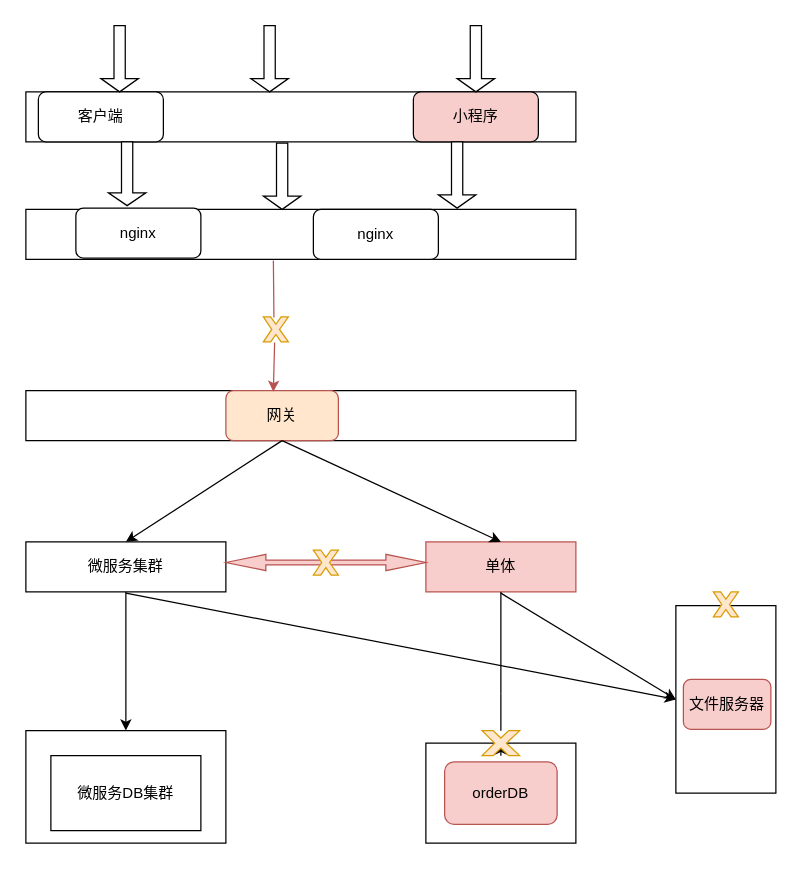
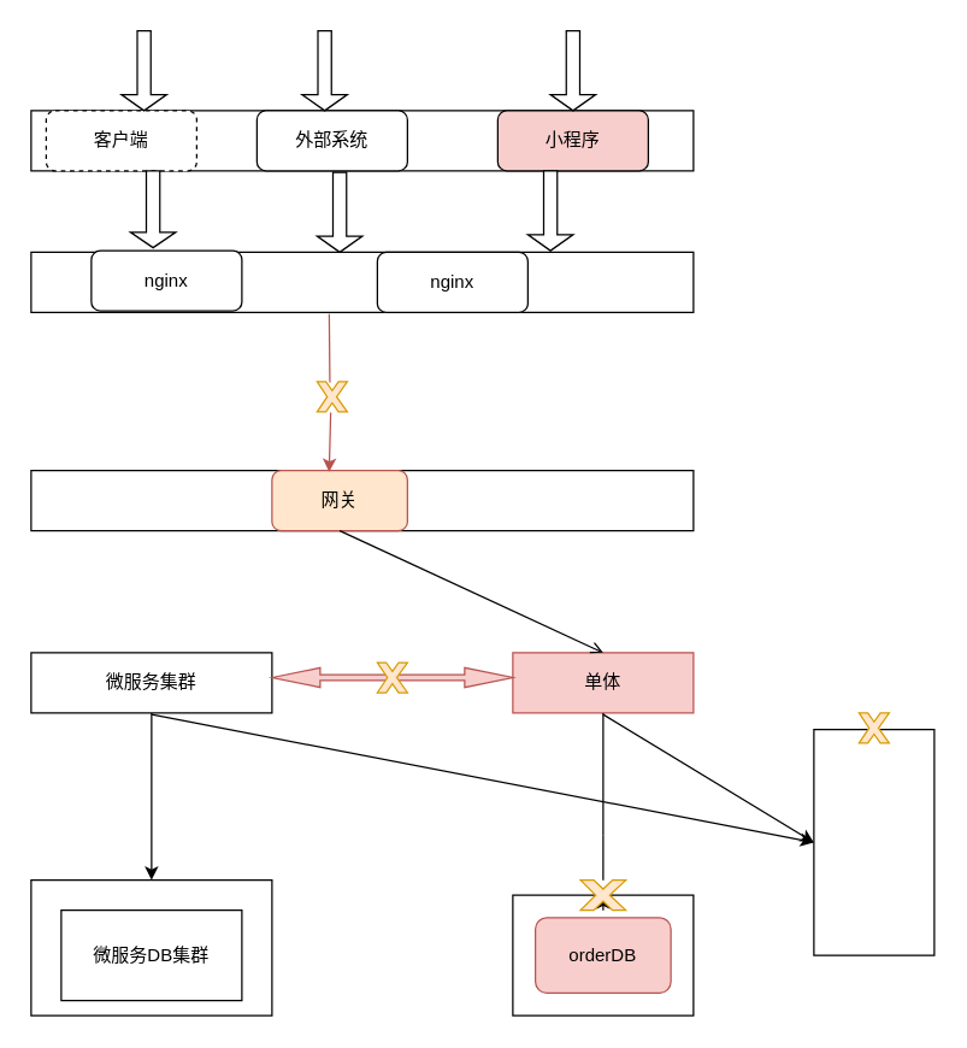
  <mxCell id="0" />
  <mxCell id="1" parent="0" />
  <mxCell id="2" value="" style="rounded=0;whiteSpace=wrap;html=1;" vertex="1" parent="1"><mxGeometry x="20" y="167" width="440" height="40" as="geometry" /></mxCell>
  <mxCell id="3" value="" style="rounded=0;whiteSpace=wrap;html=1;" vertex="1" parent="1"><mxGeometry x="20" y="73" width="440" height="40" as="geometry" /></mxCell>
  <mxCell id="4" value="" style="rounded=0;whiteSpace=wrap;html=1;" vertex="1" parent="1"><mxGeometry x="20" y="312" width="440" height="40" as="geometry" /></mxCell>
  <mxCell id="5" value="微服务集群" style="rounded=0;whiteSpace=wrap;html=1;" vertex="1" parent="1"><mxGeometry x="20" y="433" width="160" height="40" as="geometry" /></mxCell>
- <mxCell id="6" value="客户端" style="rounded=1;whiteSpace=wrap;html=1;" vertex="1" parent="1"><mxGeometry x="30" y="73" width="100" height="40" as="geometry" /></mxCell>
+ <mxCell id="6" value="客户端" style="rounded=1;whiteSpace=wrap;html=1;dashed=1;" vertex="1" parent="1"><mxGeometry x="30" y="73" width="100" height="40" as="geometry" /></mxCell>
+ <mxCell id="7" value="外部系统" style="rounded=1;whiteSpace=wrap;html=1;" vertex="1" parent="1"><mxGeometry x="170" y="73" width="100" height="40" as="geometry" /></mxCell>
  <mxCell id="8" value="nginx" style="rounded=1;whiteSpace=wrap;html=1;" vertex="1" parent="1"><mxGeometry x="60" y="166" width="100" height="40" as="geometry" /></mxCell>
  <mxCell id="9" value="网关" style="rounded=1;whiteSpace=wrap;html=1;fillColor=#ffe6cc;strokeColor=#b85450;" vertex="1" parent="1"><mxGeometry x="180" y="312" width="90" height="40" as="geometry" /></mxCell>
  <mxCell id="10" value="nginx" style="rounded=1;whiteSpace=wrap;html=1;" vertex="1" parent="1"><mxGeometry x="250" y="167" width="100" height="40" as="geometry" /></mxCell>
  <mxCell id="11" value="小程序" style="rounded=1;whiteSpace=wrap;html=1;fillColor=#f8cecc;" vertex="1" parent="1"><mxGeometry x="330" y="73" width="100" height="40" as="geometry" /></mxCell>
  <mxCell id="12" value="" style="endArrow=classic;html=1;rounded=0;exitX=0.45;exitY=1.025;exitDx=0;exitDy=0;exitPerimeter=0;entryX=0.422;entryY=0.025;entryDx=0;entryDy=0;entryPerimeter=0;startArrow=none;fillColor=#f8cecc;strokeColor=#b85450;" edge="1" parent="1" source="13" target="9"><mxGeometry width="50" height="50" relative="1" as="geometry"><mxPoint x="190" y="303" as="sourcePoint" /><mxPoint x="240" y="253" as="targetPoint" /></mxGeometry></mxCell>
  <mxCell id="13" value="" style="verticalLabelPosition=bottom;verticalAlign=top;html=1;shape=mxgraph.basic.x;fillColor=#ffe6cc;strokeColor=#d79b00;" vertex="1" parent="1"><mxGeometry x="210" y="253" width="20" height="20" as="geometry" /></mxCell>
  <mxCell id="14" value="" style="endArrow=none;html=1;rounded=0;exitX=0.45;exitY=1.025;exitDx=0;exitDy=0;exitPerimeter=0;entryX=0.422;entryY=0.025;entryDx=0;entryDy=0;entryPerimeter=0;fillColor=#f8cecc;strokeColor=#b85450;" edge="1" parent="1" source="2" target="13"><mxGeometry width="50" height="50" relative="1" as="geometry"><mxPoint x="218" y="194" as="sourcePoint" /><mxPoint x="217.98" y="313" as="targetPoint" /></mxGeometry></mxCell>
  <mxCell id="15" value="单体" style="rounded=0;whiteSpace=wrap;html=1;fillColor=#f8cecc;strokeColor=#b85450;" vertex="1" parent="1"><mxGeometry x="340" y="433" width="120" height="40" as="geometry" /></mxCell>
  <mxCell id="16" value="" style="shape=doubleArrow;whiteSpace=wrap;html=1;fillColor=#f8cecc;strokeColor=#b85450;" vertex="1" parent="1"><mxGeometry x="180" y="443" width="160" height="13" as="geometry" /></mxCell>
  <mxCell id="17" value="" style="verticalLabelPosition=bottom;verticalAlign=top;html=1;shape=mxgraph.basic.x;fillColor=#ffe6cc;strokeColor=#d79b00;" vertex="1" parent="1"><mxGeometry x="250" y="439.5" width="20" height="20" as="geometry" /></mxCell>
- <mxCell id="18" value="" style="endArrow=classic;html=1;rounded=0;exitX=0.5;exitY=1;exitDx=0;exitDy=0;entryX=0.5;entryY=0;entryDx=0;entryDy=0;" edge="1" parent="1" source="9" target="5"><mxGeometry width="50" height="50" relative="1" as="geometry"><mxPoint x="210" y="424" as="sourcePoint" /><mxPoint x="260" y="374" as="targetPoint" /></mxGeometry></mxCell>
- <mxCell id="19" value="" style="endArrow=classic;html=1;rounded=0;exitX=0.5;exitY=1;exitDx=0;exitDy=0;entryX=0.5;entryY=0;entryDx=0;entryDy=0;" edge="1" parent="1" source="9" target="15"><mxGeometry width="50" height="50" relative="1" as="geometry"><mxPoint x="235" y="362" as="sourcePoint" /><mxPoint x="110" y="443" as="targetPoint" /></mxGeometry></mxCell>
+ <mxCell id="19" value="" style="endArrow=open;html=1;rounded=0;exitX=0.5;exitY=1;exitDx=0;exitDy=0;entryX=0.5;entryY=0;entryDx=0;entryDy=0;" edge="1" parent="1" source="9" target="15"><mxGeometry width="50" height="50" relative="1" as="geometry"><mxPoint x="235" y="362" as="sourcePoint" /><mxPoint x="110" y="443" as="targetPoint" /></mxGeometry></mxCell>
  <mxCell id="20" value="" style="rounded=0;whiteSpace=wrap;html=1;" vertex="1" parent="1"><mxGeometry x="20" y="584" width="160" height="90" as="geometry" /></mxCell>
  <mxCell id="21" value="微服务DB集群" style="whiteSpace=wrap;html=1;rounded=0;" vertex="1" parent="1"><mxGeometry x="40" y="604" width="120" height="60" as="geometry" /></mxCell>
  <mxCell id="22" value="" style="endArrow=classic;html=1;rounded=0;exitX=0.5;exitY=1;exitDx=0;exitDy=0;" edge="1" parent="1" source="5" target="20"><mxGeometry width="50" height="50" relative="1" as="geometry"><mxPoint x="100" y="554" as="sourcePoint" /><mxPoint x="150" y="504" as="targetPoint" /></mxGeometry></mxCell>
  <mxCell id="23" value="" style="rounded=0;whiteSpace=wrap;html=1;" vertex="1" parent="1"><mxGeometry x="340" y="594" width="120" height="80" as="geometry" /></mxCell>
  <mxCell id="24" value="orderDB" style="rounded=1;whiteSpace=wrap;html=1;fillColor=#f8cecc;strokeColor=#b85450;" vertex="1" parent="1"><mxGeometry x="355" y="609" width="90" height="50" as="geometry" /></mxCell>
  <mxCell id="25" value="" style="endArrow=classic;html=1;rounded=0;exitX=0.5;exitY=1;exitDx=0;exitDy=0;startArrow=none;" edge="1" parent="1" source="32" target="23"><mxGeometry width="50" height="50" relative="1" as="geometry"><mxPoint x="400" y="554" as="sourcePoint" /><mxPoint x="180" y="514" as="targetPoint" /></mxGeometry></mxCell>
  <mxCell id="26" value="" style="rounded=0;whiteSpace=wrap;html=1;" vertex="1" parent="1"><mxGeometry x="540" y="484" width="80" height="150" as="geometry" /></mxCell>
  <mxCell id="27" value="" style="endArrow=classic;html=1;rounded=0;entryX=0;entryY=0.5;entryDx=0;entryDy=0;" edge="1" parent="1" target="26"><mxGeometry width="50" height="50" relative="1" as="geometry"><mxPoint x="100" y="474" as="sourcePoint" /><mxPoint x="280" y="504" as="targetPoint" /></mxGeometry></mxCell>
  <mxCell id="28" value="" style="endArrow=classic;html=1;rounded=0;entryX=0;entryY=0.5;entryDx=0;entryDy=0;" edge="1" parent="1" target="26"><mxGeometry width="50" height="50" relative="1" as="geometry"><mxPoint x="400" y="474" as="sourcePoint" /><mxPoint x="550" y="563.5" as="targetPoint" /></mxGeometry></mxCell>
- <mxCell id="29" value="&lt;span&gt;文件服务器&lt;/span&gt;" style="rounded=1;whiteSpace=wrap;html=1;fillColor=#f8cecc;strokeColor=#b85450;" vertex="1" parent="1"><mxGeometry x="546" y="543" width="70" height="40" as="geometry" /></mxCell>
  <mxCell id="30" value="" style="verticalLabelPosition=bottom;verticalAlign=top;html=1;shape=mxgraph.basic.x;fillColor=#ffe6cc;strokeColor=#d79b00;" vertex="1" parent="1"><mxGeometry x="570" y="473" width="20" height="20" as="geometry" /></mxCell>
  <mxCell id="31" value="" style="endArrow=none;html=1;rounded=0;exitX=0.5;exitY=1;exitDx=0;exitDy=0;" edge="1" parent="1" source="15"><mxGeometry width="50" height="50" relative="1" as="geometry"><mxPoint x="400" y="473" as="sourcePoint" /><mxPoint x="400" y="554" as="targetPoint" /></mxGeometry></mxCell>
  <mxCell id="32" value="" style="verticalLabelPosition=bottom;verticalAlign=top;html=1;shape=mxgraph.basic.x;fillColor=#ffe6cc;strokeColor=#d79b00;" vertex="1" parent="1"><mxGeometry x="385" y="584" width="30" height="20" as="geometry" /></mxCell>
  <mxCell id="33" value="" style="endArrow=none;html=1;rounded=0;exitX=0.5;exitY=1;exitDx=0;exitDy=0;startArrow=none;" edge="1" parent="1" target="32"><mxGeometry width="50" height="50" relative="1" as="geometry"><mxPoint x="400" y="554" as="sourcePoint" /><mxPoint x="400" y="594" as="targetPoint" /></mxGeometry></mxCell>
  <mxCell id="34" value="" style="shape=singleArrow;direction=south;whiteSpace=wrap;html=1;" vertex="1" parent="1"><mxGeometry x="86" y="113" width="30" height="51" as="geometry" /></mxCell>
  <mxCell id="35" value="" style="shape=singleArrow;direction=south;whiteSpace=wrap;html=1;" vertex="1" parent="1"><mxGeometry x="210" y="114" width="30" height="53" as="geometry" /></mxCell>
  <mxCell id="36" value="" style="shape=singleArrow;direction=south;whiteSpace=wrap;html=1;" vertex="1" parent="1"><mxGeometry x="350" y="113" width="30" height="53" as="geometry" /></mxCell>
  <mxCell id="37" value="" style="shape=singleArrow;direction=south;whiteSpace=wrap;html=1;" vertex="1" parent="1"><mxGeometry x="80" y="20" width="30" height="53" as="geometry" /></mxCell>
  <mxCell id="38" value="" style="shape=singleArrow;direction=south;whiteSpace=wrap;html=1;" vertex="1" parent="1"><mxGeometry x="200" y="20" width="30" height="53" as="geometry" /></mxCell>
  <mxCell id="39" value="" style="shape=singleArrow;direction=south;whiteSpace=wrap;html=1;" vertex="1" parent="1"><mxGeometry x="365" y="20" width="30" height="53" as="geometry" /></mxCell>
